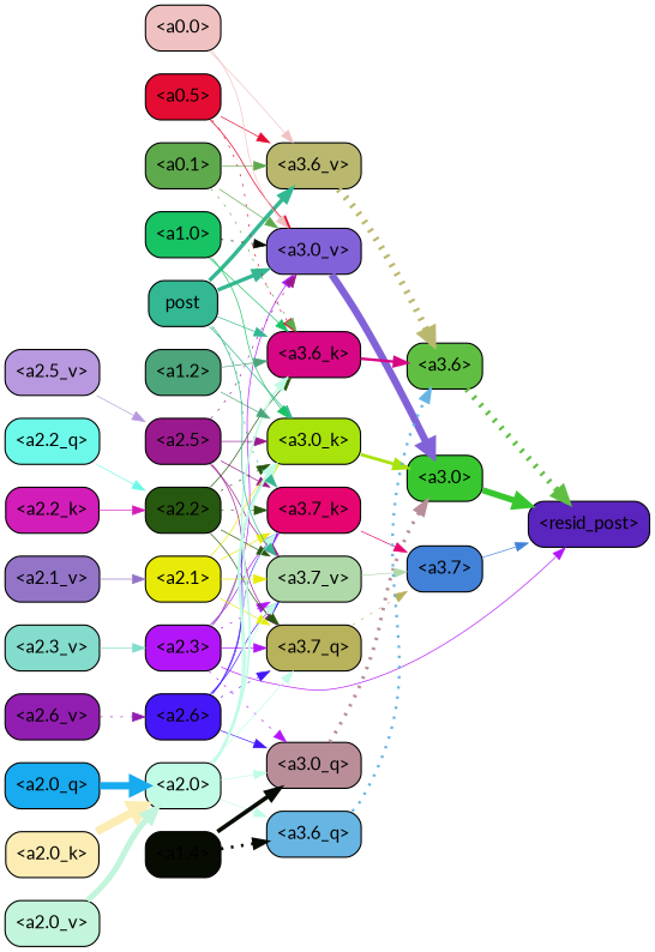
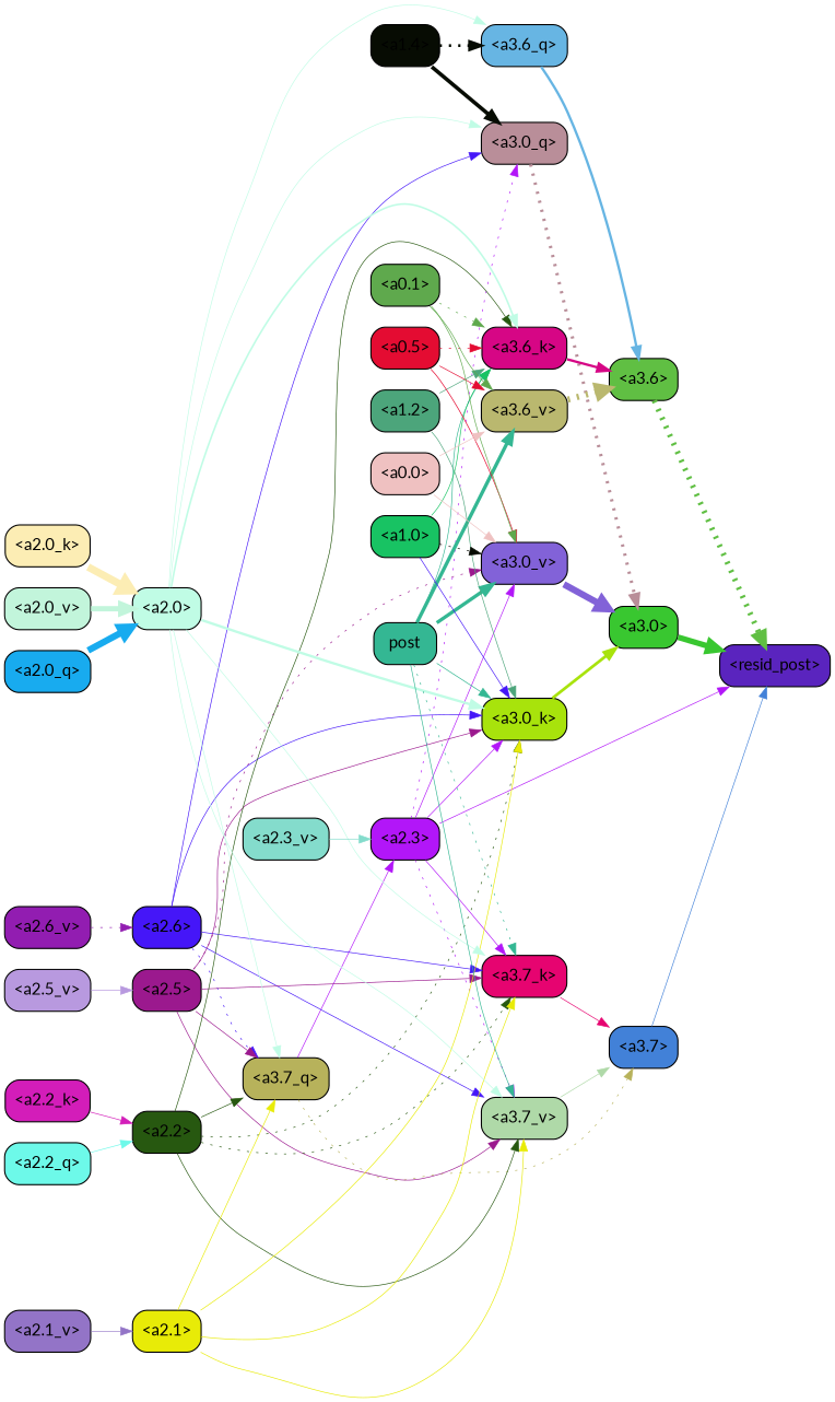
  strict digraph {
    fontname=Lato
    rankdir=LR
    splines=true
    node [color=black fontname=Lato shape=box style="filled, rounded"]
    edge [color="#b216f8" fontname=Lato penwidth=0.6 style=solid]
    "<a3.7>" [fillcolor="#4281d8"]
    "<resid_post>" [fillcolor="#5a24be"]
    "<a3.6>" [fillcolor="#60bf43"]
    "<a3.0>" [fillcolor="#39c730"]
    "<a2.3>" [fillcolor="#b216f8"]
    "<a3.7_q>" [fillcolor="#b7b25b"]
    "<a3.0_q>" [fillcolor="#b98e99"]
    "<a3.7_k>" [fillcolor="#e60470"]
    "<a3.0_k>" [fillcolor="#a8e30c"]
    "<a3.7_v>" [fillcolor="#afd9a8"]
    "<a3.0_v>" [fillcolor="#8262d8"]
    "<a3.6_q>" [fillcolor="#67b5e3"]
    "<a3.6_k>" [fillcolor="#d60685"]
    "<a3.6_v>" [fillcolor="#bab86f"]
    "<a2.6>" [fillcolor="#4516f8"]
    "<a2.5>" [fillcolor="#9b198e"]
    "<a2.2>" [fillcolor="#275810"]
    "<a2.1>" [fillcolor="#e8eb07"]
    "<a2.0>" [fillcolor="#c0fce5"]
    "<a1.4>" [fillcolor="#070c03"]
    n21 [fillcolor="#34b793" label=post]
    "<a1.2>" [fillcolor="#4ca57b"]
    "<a1.0>" [fillcolor="#18c363"]
    "<a0.5>" [fillcolor="#e40c32"]
    "<a0.1>" [fillcolor="#5fa94d"]
    "<a0.0>" [fillcolor="#efc1c1"]
    "<a2.2_q>" [fillcolor="#6df9e9"]
    "<a2.0_q>" [fillcolor="#18abef"]
    "<a2.2_k>" [fillcolor="#d31db9"]
    "<a2.0_k>" [fillcolor="#fcedb4"]
    "<a2.6_v>" [fillcolor="#921db1"]
    "<a2.5_v>" [fillcolor="#b899df"]
    "<a2.3_v>" [fillcolor="#84dccc"]
    "<a2.1_v>" [fillcolor="#9374c7"]
    "<a2.0_v>" [fillcolor="#c2f5db"]
    "<a3.7>" -> "<resid_post>" [color="#4281d8" style=bold]
    "<a3.6>" -> "<resid_post>" [color="#60bf43" penwidth=4.7534414529800415 style=dotted]
    "<a3.0>" -> "<resid_post>" [color="#39c730" penwidth=4.898576855659485 style=bold]
    "<a2.3>" -> "<resid_post>" [style=bold]
-   "<a2.3>" -> "<a3.7_q>"
+   "<a3.7_q>" -> "<a2.3>"
    "<a2.3>" -> "<a3.0_q>" [style=dotted]
    "<a2.3>" -> "<a3.7_k>" [style=bold]
-   "<a2.3>" -> "<a3.0_k>" [color="#5fa94d"]
+   "<a2.3>" -> "<a3.0_k>"
    "<a2.3>" -> "<a3.7_v>" [style=dotted]
    "<a2.3>" -> "<a3.0_v>" [style=bold]
    "<a3.7_q>" -> "<a3.7>" [color="#b7b25b" style=dotted]
    "<a3.0_q>" -> "<a3.0>" [color="#b98e99" penwidth=2.870753765106201 style=dotted]
    "<a3.7_k>" -> "<a3.7>" [color="#e60470" style=bold]
    "<a3.0_k>" -> "<a3.0>" [color="#a8e30c" penwidth=2.520303964614868]
    "<a3.7_v>" -> "<a3.7>" [color="#afd9a8"]
    "<a3.0_v>" -> "<a3.0>" [color="#8262d8" penwidth=5.680712580680847]
-   "<a3.6_q>" -> "<a3.6>" [color="#67b5e3" penwidth=2.160832464694977 style=dotted]
+   "<a3.6_q>" -> "<a3.6>" [color="#67b5e3" penwidth=2.160832464694977]
    "<a3.6_k>" -> "<a3.6>" [color="#d60685" penwidth=2.13908451795578]
    "<a3.6_v>" -> "<a3.6>" [color="#bab86f" penwidth=5.297133803367615 style=dotted]
    "<a2.6>" -> "<a3.7_q>" [color="#4516f8" style=dotted]
    "<a2.6>" -> "<a3.0_q>" [color="#4516f8" style=bold]
    "<a2.6>" -> "<a3.7_k>" [color="#4516f8" style=bold]
    "<a2.6>" -> "<a3.0_k>" [color="#4516f8" style=bold]
    "<a2.6>" -> "<a3.7_v>" [color="#4516f8" style=bold]
    "<a2.5>" -> "<a3.7_q>" [color="#9b198e"]
    "<a2.5>" -> "<a3.7_k>" [color="#9b198e" style=bold]
    "<a2.5>" -> "<a3.0_k>" [color="#9b198e" style=bold]
    "<a2.5>" -> "<a3.7_v>" [color="#9b198e"]
    "<a2.5>" -> "<a3.0_v>" [color="#9b198e" style=dotted]
    "<a2.2>" -> "<a3.7_q>" [color="#275810" style=bold]
    "<a2.2>" -> "<a3.7_k>" [color="#275810" style=dotted]
    "<a2.2>" -> "<a3.0_k>" [color="#275810" style=dotted]
    "<a2.2>" -> "<a3.7_v>" [color="#275810"]
    "<a2.2>" -> "<a3.6_k>" [color="#275810"]
    "<a2.1>" -> "<a3.7_q>" [color="#e8eb07" style=""]
    "<a2.1>" -> "<a3.7_k>" [color="#e8eb07" style=""]
    "<a2.1>" -> "<a3.0_k>" [color="#e8eb07" style=""]
    "<a2.1>" -> "<a3.7_v>" [color="#e8eb07" style=""]
    "<a2.0>" -> "<a3.7_q>" [color="#c0fce5" style=""]
    "<a2.0>" -> "<a3.0_q>" [color="#c0fce5" style=""]
    "<a2.0>" -> "<a3.7_k>" [color="#c0fce5" style=""]
    "<a2.0>" -> "<a3.0_k>" [color="#c0fce5" penwidth=2.18752121925354 style=""]
    "<a2.0>" -> "<a3.7_v>" [color="#c0fce5" style=""]
    "<a2.0>" -> "<a3.6_q>" [color="#c0fce5" style=""]
    "<a2.0>" -> "<a3.6_k>" [color="#c0fce5" penwidth=1.4957321882247925 style=""]
    "<a1.4>" -> "<a3.0_q>" [color="#070c03" penwidth=3.299744725227356]
    "<a1.4>" -> "<a3.6_q>" [color="#070c03" penwidth=2.4829938411712646 style=dotted]
    n21 -> "<a3.7_k>" [color="#34b793" style=dotted]
    n21 -> "<a3.0_k>" [color="#34b793" penwidth=0.6394047290086746 style=bold]
    n21 -> "<a3.7_v>" [color="#34b793" style=bold]
    n21 -> "<a3.0_v>" [color="#34b793" penwidth=3.0212591886520386]
    n21 -> "<a3.6_k>" [color="#34b793"]
    n21 -> "<a3.6_v>" [color="#34b793" penwidth=3.067279100418091]
    "<a1.2>" -> "<a3.0_k>" [color="#4ca57b"]
    "<a1.2>" -> "<a3.6_k>" [color="#4ca57b" style=bold]
-   "<a1.0>" -> "<a3.0_k>" [color="#18c363"]
+   "<a1.0>" -> "<a3.0_k>" [color="#4516f8"]
    "<a1.0>" -> "<a3.0_v>" [color="#070c03" style=dotted]
    "<a1.0>" -> "<a3.6_k>" [color="#18c363"]
    "<a0.5>" -> "<a3.0_v>" [color="#e40c32" penwidth=0.648682102560997]
    "<a0.5>" -> "<a3.6_k>" [color="#e40c32" style=dotted]
    "<a0.5>" -> "<a3.6_v>" [color="#e40c32"]
    "<a0.1>" -> "<a3.0_v>" [color="#5fa94d"]
    "<a0.1>" -> "<a3.6_k>" [color="#5fa94d" style=dotted]
    "<a0.1>" -> "<a3.6_v>" [color="#5fa94d" style=bold]
    "<a0.0>" -> "<a3.0_v>" [color="#efc1c1" style=""]
    "<a0.0>" -> "<a3.6_v>" [color="#efc1c1" style=""]
    "<a2.2_q>" -> "<a2.2>" [color="#6df9e9" style=""]
    "<a2.0_q>" -> "<a2.0>" [color="#18abef" penwidth=5.681910276412964]
    "<a2.2_k>" -> "<a2.2>" [color="#d31db9"]
    "<a2.0_k>" -> "<a2.0>" [color="#fcedb4" penwidth=6.447777509689331 style=""]
    "<a2.6_v>" -> "<a2.6>" [color="#921db1" style=dotted]
    "<a2.5_v>" -> "<a2.5>" [color="#b899df"]
    "<a2.3_v>" -> "<a2.3>" [color="#84dccc" style=bold]
    "<a2.1_v>" -> "<a2.1>" [color="#9374c7"]
    "<a2.0_v>" -> "<a2.0>" [color="#c2f5db" penwidth=4.5695202350616455 style=""]
  }
